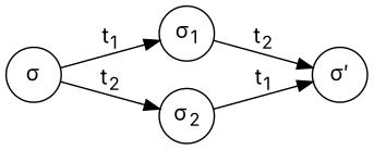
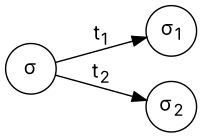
  digraph {
    rankdir=LR
    fontname=Inter
    node [fixedsize=true fontname=Inter shape=circle]
    edge [fontname=Inter]
    n1 [label=<&#963;>]
    n2 [label=<&#963;<sub>1</sub>>]
    n3 [label=<&#963;<sub>2</sub>>]
-   n4 [label=<&#963;&#8242;>]
    n1 -> n2 [label=<  t<sub>1</sub>  >]
    n1 -> n3 [label=<  t<sub>2</sub>  >]
-   n2 -> n4 [label=<  t<sub>2</sub>  >]
-   n3 -> n4 [label=<  t<sub>1</sub>  >]
  }
